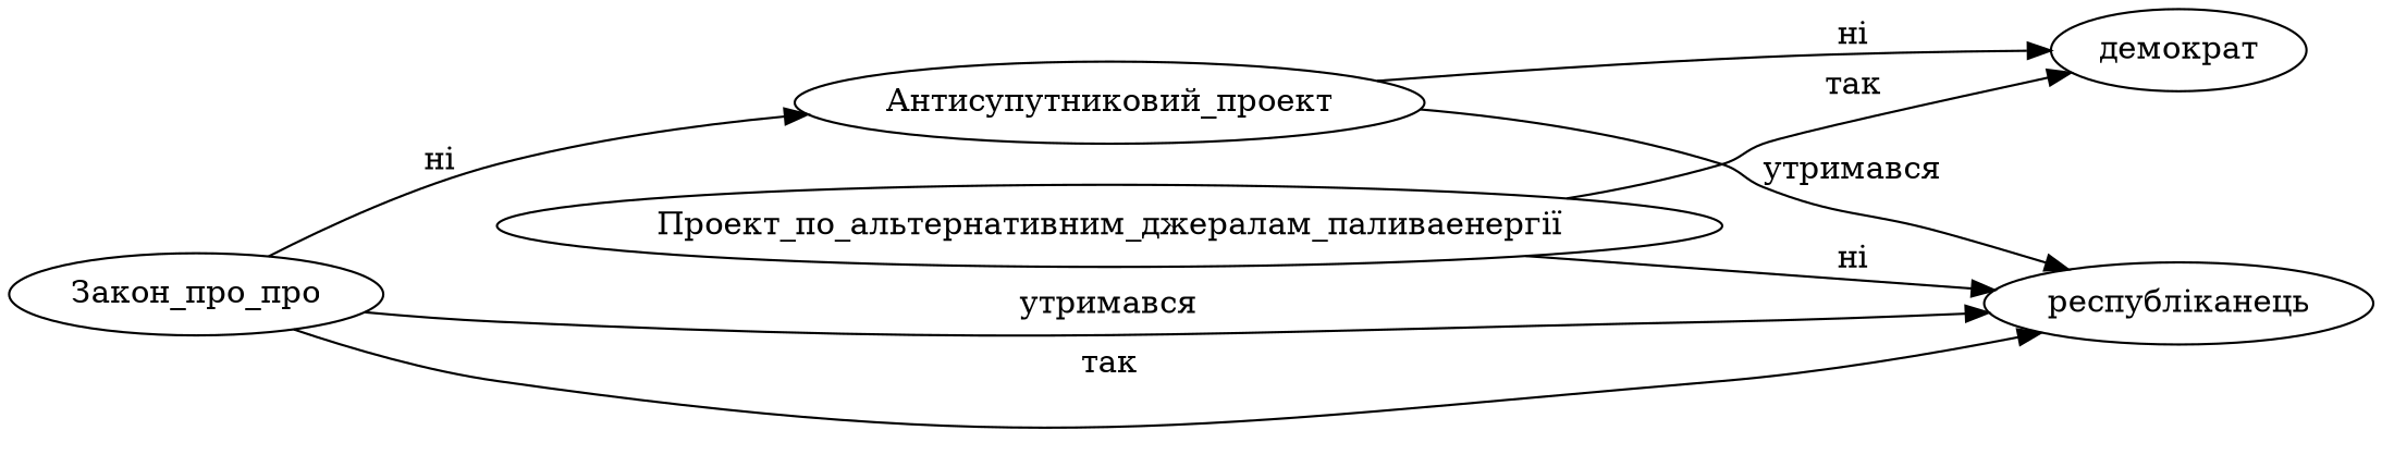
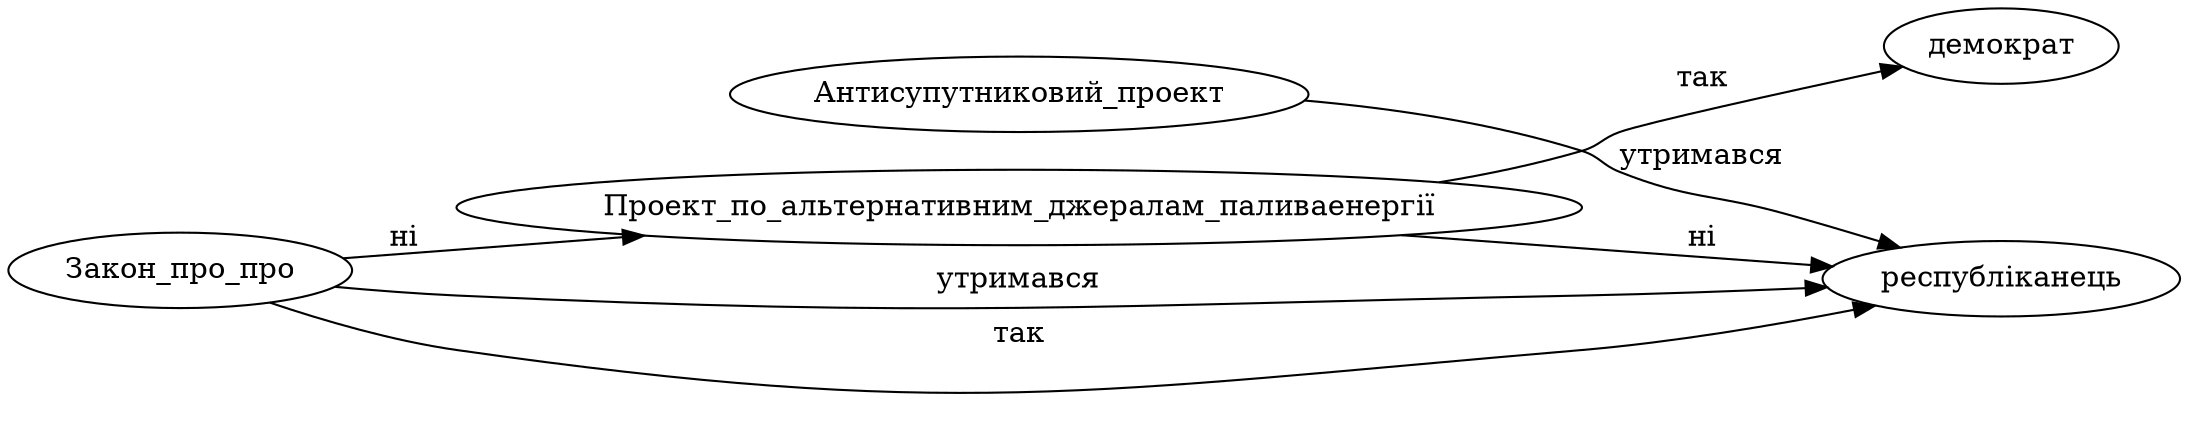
  digraph {
    rankdir=LR
    "Антисупутниковий_проект"
    "демократ"
    "республіканець"
    n4 [label="Закон_про_про"]
    "Проект_по_альтернативним_джералам_паливаенергії"
-   "Антисупутниковий_проект" -> "демократ" [label="ні"]
    "Антисупутниковий_проект" -> "республіканець" [label="утримався"]
    n4 -> "республіканець" [label="утримався"]
    n4 -> "республіканець" [label="так"]
-   n4 -> "Антисупутниковий_проект" [label="ні"]
+   n4 -> "Проект_по_альтернативним_джералам_паливаенергії" [label="ні"]
    "Проект_по_альтернативним_джералам_паливаенергії" -> "демократ" [label="так"]
    "Проект_по_альтернативним_джералам_паливаенергії" -> "республіканець" [label="ні"]
  }
